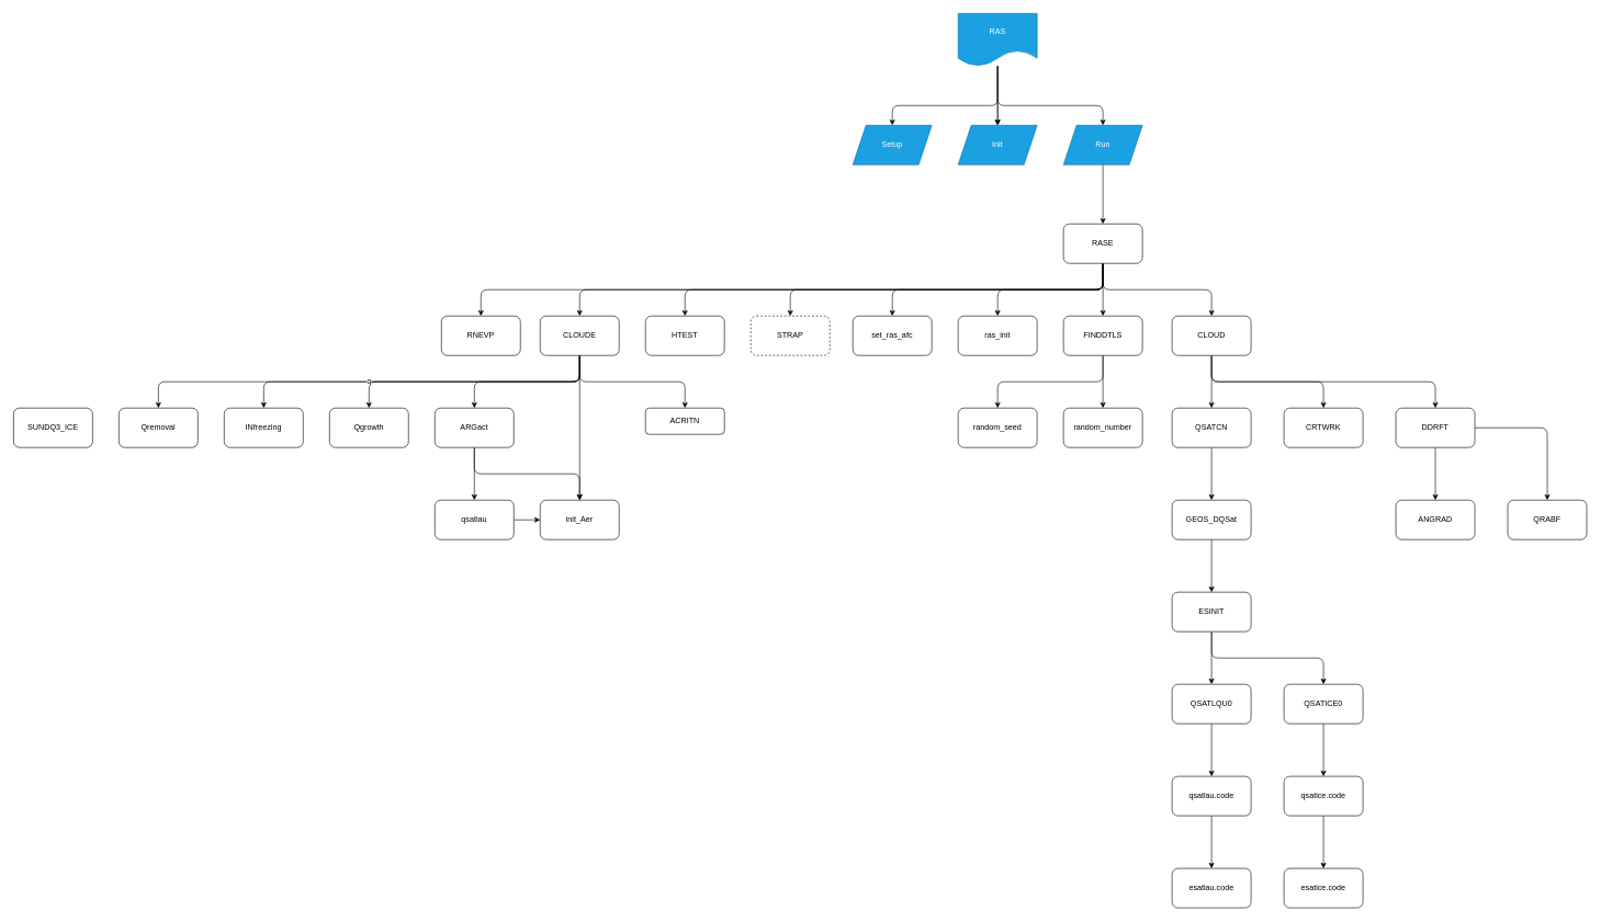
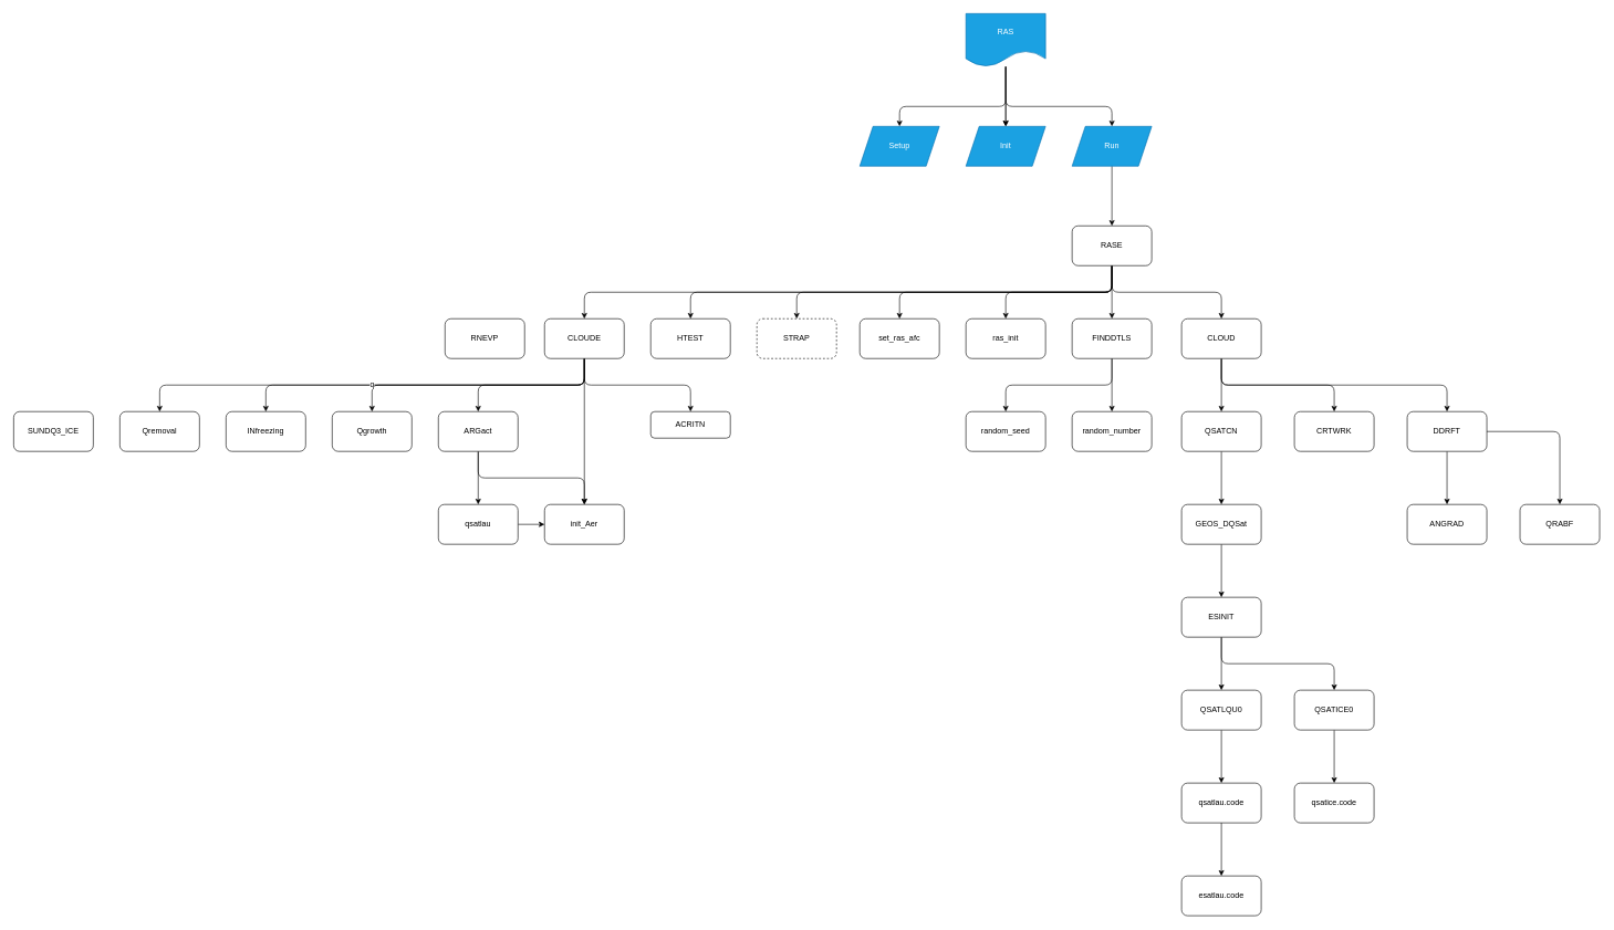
  <mxCell id="0" />
  <mxCell id="1" parent="0" />
  <mxCell id="2" value="" style="edgeStyle=none;html=1;" edge="1" parent="1" source="6" target="7"><mxGeometry relative="1" as="geometry" /></mxCell>
  <mxCell id="3" value="" style="edgeStyle=orthogonalEdgeStyle;html=1;" edge="1" parent="1" source="6" target="7"><mxGeometry relative="1" as="geometry" /></mxCell>
  <mxCell id="4" value="" style="edgeStyle=orthogonalEdgeStyle;html=1;" edge="1" parent="1" target="8"><mxGeometry relative="1" as="geometry"><mxPoint x="1515" y="100" as="sourcePoint" /><Array as="points"><mxPoint x="1515" y="160" /><mxPoint x="1355" y="160" /></Array></mxGeometry></mxCell>
  <mxCell id="5" value="" style="edgeStyle=orthogonalEdgeStyle;html=1;" edge="1" parent="1" target="10"><mxGeometry relative="1" as="geometry"><mxPoint x="1515" y="100" as="sourcePoint" /><Array as="points"><mxPoint x="1515" y="160" /><mxPoint x="1675" y="160" /></Array></mxGeometry></mxCell>
  <mxCell id="6" value="RAS" style="shape=document;whiteSpace=wrap;html=1;boundedLbl=1;fillColor=#1ba1e2;fontColor=#ffffff;strokeColor=#006EAF;" vertex="1" parent="1"><mxGeometry x="1455" y="20" width="120" height="80" as="geometry" /></mxCell>
  <mxCell id="7" value="Init" style="shape=parallelogram;perimeter=parallelogramPerimeter;whiteSpace=wrap;html=1;fixedSize=1;fillColor=#1ba1e2;strokeColor=#006EAF;fontColor=#ffffff;" vertex="1" parent="1"><mxGeometry x="1455" y="190" width="120" height="60" as="geometry" /></mxCell>
  <mxCell id="8" value="Setup" style="shape=parallelogram;perimeter=parallelogramPerimeter;whiteSpace=wrap;html=1;fixedSize=1;fillColor=#1ba1e2;strokeColor=#006EAF;fontColor=#ffffff;" vertex="1" parent="1"><mxGeometry x="1295" y="190" width="120" height="60" as="geometry" /></mxCell>
  <mxCell id="9" value="" style="edgeStyle=orthogonalEdgeStyle;html=1;" edge="1" parent="1" source="10" target="19"><mxGeometry relative="1" as="geometry" /></mxCell>
  <mxCell id="10" value="Run" style="shape=parallelogram;perimeter=parallelogramPerimeter;whiteSpace=wrap;html=1;fixedSize=1;fillColor=#1ba1e2;strokeColor=#006EAF;fontColor=#ffffff;" vertex="1" parent="1"><mxGeometry x="1615" y="190" width="120" height="60" as="geometry" /></mxCell>
  <mxCell id="11" value="" style="edgeStyle=orthogonalEdgeStyle;html=1;" edge="1" parent="1" source="19" target="22"><mxGeometry relative="1" as="geometry" /></mxCell>
  <mxCell id="12" value="" style="edgeStyle=orthogonalEdgeStyle;html=1;exitX=0.5;exitY=1;exitDx=0;exitDy=0;" edge="1" parent="1" source="19" target="25"><mxGeometry relative="1" as="geometry" /></mxCell>
  <mxCell id="13" value="" style="edgeStyle=orthogonalEdgeStyle;html=1;exitX=0.5;exitY=1;exitDx=0;exitDy=0;" edge="1" parent="1" source="19" target="26"><mxGeometry relative="1" as="geometry" /></mxCell>
  <mxCell id="14" value="" style="edgeStyle=orthogonalEdgeStyle;html=1;exitX=0.5;exitY=1;exitDx=0;exitDy=0;" edge="1" parent="1" source="19" target="27"><mxGeometry relative="1" as="geometry" /></mxCell>
  <mxCell id="15" value="" style="edgeStyle=orthogonalEdgeStyle;html=1;exitX=0.5;exitY=1;exitDx=0;exitDy=0;" edge="1" parent="1" source="19" target="28"><mxGeometry relative="1" as="geometry" /></mxCell>
  <mxCell id="16" value="" style="edgeStyle=orthogonalEdgeStyle;html=1;exitX=0.5;exitY=1;exitDx=0;exitDy=0;" edge="1" parent="1" source="19" target="35"><mxGeometry relative="1" as="geometry" /></mxCell>
- <mxCell id="17" value="" style="edgeStyle=orthogonalEdgeStyle;html=1;exitX=0.5;exitY=1;exitDx=0;exitDy=0;" edge="1" parent="1" source="19" target="47"><mxGeometry relative="1" as="geometry" /></mxCell>
  <mxCell id="18" value="" style="edgeStyle=orthogonalEdgeStyle;html=1;exitX=0.5;exitY=1;exitDx=0;exitDy=0;" edge="1" parent="1" source="19" target="51"><mxGeometry relative="1" as="geometry" /></mxCell>
  <mxCell id="19" value="RASE" style="rounded=1;whiteSpace=wrap;html=1;" vertex="1" parent="1"><mxGeometry x="1615" y="340" width="120" height="60" as="geometry" /></mxCell>
  <mxCell id="20" value="" style="edgeStyle=orthogonalEdgeStyle;html=1;" edge="1" parent="1" source="22" target="23"><mxGeometry relative="1" as="geometry" /></mxCell>
  <mxCell id="21" value="" style="edgeStyle=orthogonalEdgeStyle;html=1;exitX=0.5;exitY=1;exitDx=0;exitDy=0;" edge="1" parent="1" source="22" target="24"><mxGeometry relative="1" as="geometry" /></mxCell>
  <mxCell id="22" value="FINDDTLS" style="whiteSpace=wrap;html=1;rounded=1;" vertex="1" parent="1"><mxGeometry x="1615" y="480" width="120" height="60" as="geometry" /></mxCell>
  <mxCell id="23" value="random_number" style="whiteSpace=wrap;html=1;rounded=1;" vertex="1" parent="1"><mxGeometry x="1615" y="620" width="120" height="60" as="geometry" /></mxCell>
  <mxCell id="24" value="random_seed" style="whiteSpace=wrap;html=1;rounded=1;" vertex="1" parent="1"><mxGeometry x="1455" y="620" width="120" height="60" as="geometry" /></mxCell>
  <mxCell id="25" value="set_ras_afc" style="whiteSpace=wrap;html=1;rounded=1;" vertex="1" parent="1"><mxGeometry x="1295" y="480" width="120" height="60" as="geometry" /></mxCell>
  <mxCell id="26" value="ras_init" style="whiteSpace=wrap;html=1;rounded=1;" vertex="1" parent="1"><mxGeometry x="1455" y="480" width="120" height="60" as="geometry" /></mxCell>
  <mxCell id="27" value="STRAP" style="whiteSpace=wrap;html=1;rounded=1;dashed=1;" vertex="1" parent="1"><mxGeometry x="1140" y="480" width="120" height="60" as="geometry" /></mxCell>
  <mxCell id="28" value="HTEST" style="whiteSpace=wrap;html=1;rounded=1;" vertex="1" parent="1"><mxGeometry x="980" y="480" width="120" height="60" as="geometry" /></mxCell>
  <mxCell id="29" value="" style="edgeStyle=orthogonalEdgeStyle;html=1;entryX=0.5;entryY=0;entryDx=0;entryDy=0;" edge="1" parent="1" source="35" target="42"><mxGeometry relative="1" as="geometry"><mxPoint x="880" y="620" as="targetPoint" /></mxGeometry></mxCell>
  <mxCell id="30" style="edgeStyle=orthogonalEdgeStyle;html=1;exitX=0.5;exitY=1;exitDx=0;exitDy=0;entryX=0.5;entryY=0;entryDx=0;entryDy=0;" edge="1" parent="1" source="35" target="36"><mxGeometry relative="1" as="geometry" /></mxCell>
  <mxCell id="31" value="" style="edgeStyle=orthogonalEdgeStyle;html=1;exitX=0.5;exitY=1;exitDx=0;exitDy=0;" edge="1" parent="1" source="35" target="39"><mxGeometry relative="1" as="geometry" /></mxCell>
  <mxCell id="32" value="" style="edgeStyle=orthogonalEdgeStyle;html=1;exitX=0.5;exitY=1;exitDx=0;exitDy=0;" edge="1" parent="1" source="35" target="43"><mxGeometry relative="1" as="geometry" /></mxCell>
  <mxCell id="33" value="" style="edgeStyle=orthogonalEdgeStyle;html=1;exitX=0.5;exitY=1;exitDx=0;exitDy=0;" edge="1" parent="1" source="35" target="44"><mxGeometry relative="1" as="geometry" /></mxCell>
  <mxCell id="34" value="q" style="edgeStyle=orthogonalEdgeStyle;html=1;exitX=0.5;exitY=1;exitDx=0;exitDy=0;" edge="1" parent="1" source="35" target="45"><mxGeometry relative="1" as="geometry" /></mxCell>
  <mxCell id="35" value="CLOUDE" style="whiteSpace=wrap;html=1;rounded=1;" vertex="1" parent="1"><mxGeometry x="820" y="480" width="120" height="60" as="geometry" /></mxCell>
  <mxCell id="36" value="ACRITN" style="whiteSpace=wrap;html=1;rounded=1;" vertex="1" parent="1"><mxGeometry x="980" y="620" width="120" height="40" as="geometry" /></mxCell>
  <mxCell id="37" value="" style="edgeStyle=orthogonalEdgeStyle;html=1;" edge="1" parent="1" source="39" target="41"><mxGeometry relative="1" as="geometry" /></mxCell>
  <mxCell id="38" style="edgeStyle=orthogonalEdgeStyle;html=1;exitX=0.5;exitY=1;exitDx=0;exitDy=0;entryX=0.5;entryY=0;entryDx=0;entryDy=0;" edge="1" parent="1" source="39" target="42"><mxGeometry relative="1" as="geometry" /></mxCell>
  <mxCell id="39" value="ARGact" style="whiteSpace=wrap;html=1;rounded=1;" vertex="1" parent="1"><mxGeometry x="660" y="620" width="120" height="60" as="geometry" /></mxCell>
  <mxCell id="40" value="" style="edgeStyle=orthogonalEdgeStyle;html=1;" edge="1" parent="1" source="41" target="42"><mxGeometry relative="1" as="geometry" /></mxCell>
  <mxCell id="41" value="qsatlau" style="whiteSpace=wrap;html=1;rounded=1;" vertex="1" parent="1"><mxGeometry x="660" y="760" width="120" height="60" as="geometry" /></mxCell>
  <mxCell id="42" value="init_Aer" style="whiteSpace=wrap;html=1;rounded=1;" vertex="1" parent="1"><mxGeometry x="820" y="760" width="120" height="60" as="geometry" /></mxCell>
  <mxCell id="43" value="Qgrowth" style="whiteSpace=wrap;html=1;rounded=1;" vertex="1" parent="1"><mxGeometry x="500" y="620" width="120" height="60" as="geometry" /></mxCell>
  <mxCell id="44" value="INfreezing" style="whiteSpace=wrap;html=1;rounded=1;" vertex="1" parent="1"><mxGeometry x="340" y="620" width="120" height="60" as="geometry" /></mxCell>
  <mxCell id="45" value="Qremoval" style="whiteSpace=wrap;html=1;rounded=1;" vertex="1" parent="1"><mxGeometry x="180" y="620" width="120" height="60" as="geometry" /></mxCell>
  <mxCell id="46" value="SUNDQ3_ICE" style="whiteSpace=wrap;html=1;rounded=1;" vertex="1" parent="1"><mxGeometry x="20" y="620" width="120" height="60" as="geometry" /></mxCell>
  <mxCell id="47" value="RNEVP" style="whiteSpace=wrap;html=1;rounded=1;" vertex="1" parent="1"><mxGeometry x="670" y="480" width="120" height="60" as="geometry" /></mxCell>
  <mxCell id="48" value="" style="edgeStyle=orthogonalEdgeStyle;html=1;" edge="1" parent="1" source="51" target="53"><mxGeometry relative="1" as="geometry" /></mxCell>
  <mxCell id="49" style="edgeStyle=orthogonalEdgeStyle;html=1;exitX=0.5;exitY=1;exitDx=0;exitDy=0;entryX=0.5;entryY=0;entryDx=0;entryDy=0;" edge="1" parent="1" source="51" target="66"><mxGeometry relative="1" as="geometry" /></mxCell>
  <mxCell id="50" value="" style="edgeStyle=orthogonalEdgeStyle;html=1;exitX=0.5;exitY=1;exitDx=0;exitDy=0;" edge="1" parent="1" source="51" target="72"><mxGeometry relative="1" as="geometry" /></mxCell>
  <mxCell id="51" value="CLOUD" style="whiteSpace=wrap;html=1;rounded=1;" vertex="1" parent="1"><mxGeometry x="1780" y="480" width="120" height="60" as="geometry" /></mxCell>
  <mxCell id="52" value="" style="edgeStyle=orthogonalEdgeStyle;html=1;" edge="1" parent="1" source="53" target="55"><mxGeometry relative="1" as="geometry" /></mxCell>
  <mxCell id="53" value="QSATCN" style="whiteSpace=wrap;html=1;rounded=1;" vertex="1" parent="1"><mxGeometry x="1780" y="620" width="120" height="60" as="geometry" /></mxCell>
  <mxCell id="54" value="" style="edgeStyle=orthogonalEdgeStyle;html=1;" edge="1" parent="1" source="55" target="58"><mxGeometry relative="1" as="geometry" /></mxCell>
  <mxCell id="55" value="GEOS_DQSat" style="whiteSpace=wrap;html=1;rounded=1;" vertex="1" parent="1"><mxGeometry x="1780" y="760" width="120" height="60" as="geometry" /></mxCell>
  <mxCell id="56" value="" style="edgeStyle=orthogonalEdgeStyle;html=1;" edge="1" parent="1" source="58" target="60"><mxGeometry relative="1" as="geometry" /></mxCell>
  <mxCell id="57" value="" style="edgeStyle=orthogonalEdgeStyle;html=1;exitX=0.5;exitY=1;exitDx=0;exitDy=0;" edge="1" parent="1" source="58" target="65"><mxGeometry relative="1" as="geometry" /></mxCell>
  <mxCell id="58" value="ESINIT" style="whiteSpace=wrap;html=1;rounded=1;" vertex="1" parent="1"><mxGeometry x="1780" y="900" width="120" height="60" as="geometry" /></mxCell>
  <mxCell id="59" value="" style="edgeStyle=orthogonalEdgeStyle;html=1;" edge="1" parent="1" source="60" target="62"><mxGeometry relative="1" as="geometry" /></mxCell>
  <mxCell id="60" value="QSATLQU0" style="whiteSpace=wrap;html=1;rounded=1;" vertex="1" parent="1"><mxGeometry x="1780" y="1040" width="120" height="60" as="geometry" /></mxCell>
  <mxCell id="61" value="" style="edgeStyle=orthogonalEdgeStyle;html=1;" edge="1" parent="1" source="62" target="63"><mxGeometry relative="1" as="geometry" /></mxCell>
  <mxCell id="62" value="qsatlau.code" style="whiteSpace=wrap;html=1;rounded=1;" vertex="1" parent="1"><mxGeometry x="1780" y="1180" width="120" height="60" as="geometry" /></mxCell>
  <mxCell id="63" value="esatlau.code" style="whiteSpace=wrap;html=1;rounded=1;" vertex="1" parent="1"><mxGeometry x="1780" y="1320" width="120" height="60" as="geometry" /></mxCell>
  <mxCell id="64" value="" style="edgeStyle=orthogonalEdgeStyle;html=1;" edge="1" parent="1" source="65" target="68"><mxGeometry relative="1" as="geometry" /></mxCell>
  <mxCell id="65" value="QSATICE0" style="whiteSpace=wrap;html=1;rounded=1;" vertex="1" parent="1"><mxGeometry x="1950" y="1040" width="120" height="60" as="geometry" /></mxCell>
  <mxCell id="66" value="CRTWRK" style="whiteSpace=wrap;html=1;rounded=1;" vertex="1" parent="1"><mxGeometry x="1950" y="620" width="120" height="60" as="geometry" /></mxCell>
- <mxCell id="67" value="" style="edgeStyle=orthogonalEdgeStyle;html=1;" edge="1" parent="1" source="68" target="69"><mxGeometry relative="1" as="geometry" /></mxCell>
  <mxCell id="68" value="qsatice.code" style="whiteSpace=wrap;html=1;rounded=1;" vertex="1" parent="1"><mxGeometry x="1950" y="1180" width="120" height="60" as="geometry" /></mxCell>
- <mxCell id="69" value="esatice.code" style="whiteSpace=wrap;html=1;rounded=1;" vertex="1" parent="1"><mxGeometry x="1950" y="1320" width="120" height="60" as="geometry" /></mxCell>
  <mxCell id="70" value="" style="edgeStyle=orthogonalEdgeStyle;html=1;" edge="1" parent="1" source="72" target="73"><mxGeometry relative="1" as="geometry" /></mxCell>
  <mxCell id="71" value="" style="edgeStyle=orthogonalEdgeStyle;html=1;" edge="1" parent="1" source="72" target="74"><mxGeometry relative="1" as="geometry" /></mxCell>
  <mxCell id="72" value="DDRFT" style="whiteSpace=wrap;html=1;rounded=1;" vertex="1" parent="1"><mxGeometry x="2120" y="620" width="120" height="60" as="geometry" /></mxCell>
  <mxCell id="73" value="ANGRAD" style="whiteSpace=wrap;html=1;rounded=1;" vertex="1" parent="1"><mxGeometry x="2120" y="760" width="120" height="60" as="geometry" /></mxCell>
  <mxCell id="74" value="QRABF" style="whiteSpace=wrap;html=1;rounded=1;" vertex="1" parent="1"><mxGeometry x="2290" y="760" width="120" height="60" as="geometry" /></mxCell>
